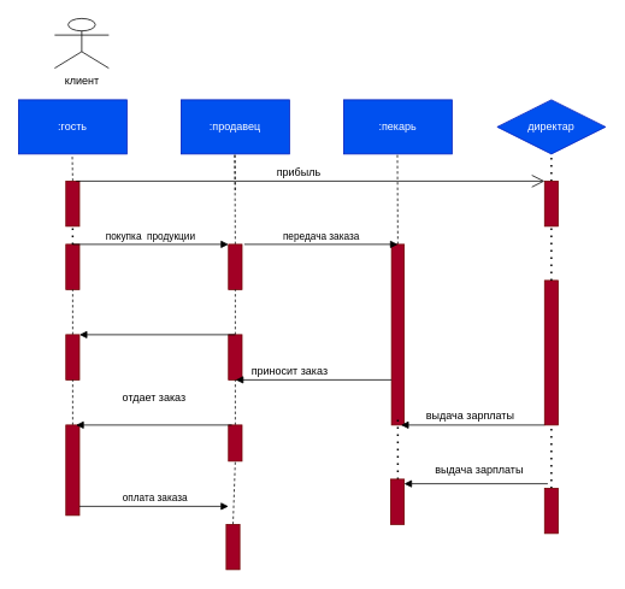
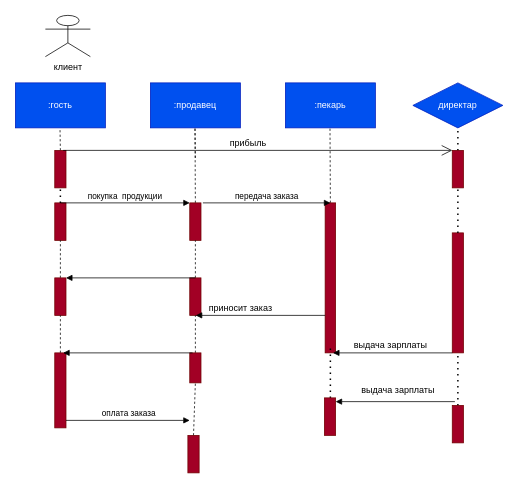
  <mxCell id="0" />
  <mxCell id="1" parent="0" />
  <mxCell id="2" value="клиент" style="shape=umlActor;verticalLabelPosition=bottom;verticalAlign=top;html=1;outlineConnect=0;" parent="1" vertex="1"><mxGeometry x="60" y="20" width="60" height="55" as="geometry" /></mxCell>
  <mxCell id="3" value=":гость" style="rounded=0;whiteSpace=wrap;html=1;fillColor=#0050ef;fontColor=#ffffff;strokeColor=#001DBC;" parent="1" vertex="1"><mxGeometry x="20" y="110" width="120" height="60" as="geometry" /></mxCell>
  <mxCell id="4" value="" style="endArrow=none;dashed=1;html=1;rounded=0;exitX=0;exitY=0.5;exitDx=0;exitDy=0;" parent="1" edge="1" source="34"><mxGeometry width="50" height="50" relative="1" as="geometry"><mxPoint x="80" y="190" as="sourcePoint" /><mxPoint x="79.5" y="170" as="targetPoint" /></mxGeometry></mxCell>
  <mxCell id="5" value=":продавец" style="rounded=0;whiteSpace=wrap;html=1;fillColor=#0050ef;fontColor=#ffffff;strokeColor=#001DBC;" parent="1" vertex="1"><mxGeometry x="200" y="110" width="120" height="60" as="geometry" /></mxCell>
  <mxCell id="6" value="" style="endArrow=none;dashed=1;html=1;rounded=0;exitX=0;exitY=0.5;exitDx=0;exitDy=0;" parent="1" edge="1" source="10"><mxGeometry width="50" height="50" relative="1" as="geometry"><mxPoint x="259.5" y="230" as="sourcePoint" /><mxPoint x="259.5" y="170" as="targetPoint" /></mxGeometry></mxCell>
  <mxCell id="7" value=":пекарь" style="rounded=0;whiteSpace=wrap;html=1;fillColor=#0050ef;fontColor=#ffffff;strokeColor=#001DBC;" parent="1" vertex="1"><mxGeometry x="380" y="110" width="120" height="60" as="geometry" /></mxCell>
  <mxCell id="8" value="" style="endArrow=none;dashed=1;html=1;rounded=0;exitX=0;exitY=0.5;exitDx=0;exitDy=0;" parent="1" source="11" edge="1"><mxGeometry width="50" height="50" relative="1" as="geometry"><mxPoint x="439.5" y="220" as="sourcePoint" /><mxPoint x="439.5" y="170" as="targetPoint" /></mxGeometry></mxCell>
  <mxCell id="9" value="" style="rounded=0;whiteSpace=wrap;html=1;direction=south;fillColor=#a20025;fontColor=#ffffff;strokeColor=#6F0000;" parent="1" vertex="1"><mxGeometry x="72.5" y="270" width="15" height="50" as="geometry" /></mxCell>
  <mxCell id="10" value="" style="rounded=0;whiteSpace=wrap;html=1;direction=south;fillColor=#a20025;fontColor=#ffffff;strokeColor=#6F0000;" parent="1" vertex="1"><mxGeometry x="252.5" y="270" width="15" height="50" as="geometry" /></mxCell>
  <mxCell id="11" value="" style="rounded=0;whiteSpace=wrap;html=1;direction=south;fillColor=#a20025;fontColor=#ffffff;strokeColor=#6F0000;" parent="1" vertex="1"><mxGeometry x="433" y="270" width="14" height="200" as="geometry" /></mxCell>
  <mxCell id="12" value="покупка&amp;nbsp; продукции" style="html=1;verticalAlign=bottom;endArrow=block;rounded=0;entryX=0;entryY=1;entryDx=0;entryDy=0;" parent="1" target="10" edge="1"><mxGeometry width="80" relative="1" as="geometry"><mxPoint x="80" y="270" as="sourcePoint" /><mxPoint x="167.5" y="220" as="targetPoint" /></mxGeometry></mxCell>
  <mxCell id="13" value="передача заказа" style="html=1;verticalAlign=bottom;endArrow=block;rounded=0;entryX=0;entryY=0.5;entryDx=0;entryDy=0;" parent="1" target="11" edge="1"><mxGeometry width="80" relative="1" as="geometry"><mxPoint x="270" y="270" as="sourcePoint" /><mxPoint x="350" y="270" as="targetPoint" /></mxGeometry></mxCell>
  <mxCell id="14" value="" style="endArrow=none;dashed=1;html=1;rounded=0;exitX=0;exitY=0.5;exitDx=0;exitDy=0;entryX=1;entryY=0.5;entryDx=0;entryDy=0;" parent="1" edge="1" target="9" source="16"><mxGeometry width="50" height="50" relative="1" as="geometry"><mxPoint x="79.5" y="320" as="sourcePoint" /><mxPoint x="79.5" y="270" as="targetPoint" /></mxGeometry></mxCell>
  <mxCell id="15" value="" style="endArrow=none;dashed=1;html=1;rounded=0;entryX=1;entryY=0.5;entryDx=0;entryDy=0;" parent="1" edge="1" target="10"><mxGeometry width="50" height="50" relative="1" as="geometry"><mxPoint x="260" y="370" as="sourcePoint" /><mxPoint x="259.5" y="270" as="targetPoint" /></mxGeometry></mxCell>
  <mxCell id="16" value="" style="rounded=0;whiteSpace=wrap;html=1;direction=south;fillColor=#a20025;fontColor=#ffffff;strokeColor=#6F0000;" parent="1" vertex="1"><mxGeometry x="72.5" y="370" width="15" height="50" as="geometry" /></mxCell>
  <mxCell id="17" value="" style="rounded=0;whiteSpace=wrap;html=1;direction=south;fillColor=#a20025;fontColor=#ffffff;strokeColor=#6F0000;" parent="1" vertex="1"><mxGeometry x="252.5" y="370" width="15" height="50" as="geometry" /></mxCell>
  <mxCell id="18" value="" style="html=1;verticalAlign=bottom;endArrow=block;rounded=0;exitX=0;exitY=0.5;exitDx=0;exitDy=0;entryX=0;entryY=0;entryDx=0;entryDy=0;" parent="1" source="17" edge="1" target="16"><mxGeometry width="80" relative="1" as="geometry"><mxPoint x="217.5" y="320" as="sourcePoint" /><mxPoint x="87.5" y="320" as="targetPoint" /></mxGeometry></mxCell>
  <mxCell id="19" value="" style="endArrow=none;dashed=1;html=1;rounded=0;exitX=0;exitY=0.5;exitDx=0;exitDy=0;entryX=1;entryY=0.5;entryDx=0;entryDy=0;" parent="1" edge="1" target="17" source="21"><mxGeometry width="50" height="50" relative="1" as="geometry"><mxPoint x="259.5" y="420" as="sourcePoint" /><mxPoint x="259.5" y="370" as="targetPoint" /></mxGeometry></mxCell>
  <mxCell id="20" value="" style="endArrow=none;dashed=1;html=1;rounded=0;entryX=1;entryY=0.5;entryDx=0;entryDy=0;" parent="1" edge="1" target="16"><mxGeometry width="50" height="50" relative="1" as="geometry"><mxPoint x="80" y="470" as="sourcePoint" /><mxPoint x="100" y="430" as="targetPoint" /></mxGeometry></mxCell>
  <mxCell id="21" value="" style="rounded=0;whiteSpace=wrap;html=1;direction=south;fillColor=#a20025;fontColor=#ffffff;strokeColor=#6F0000;" parent="1" vertex="1"><mxGeometry x="252.5" y="470" width="15" height="40" as="geometry" /></mxCell>
  <mxCell id="22" value="" style="html=1;verticalAlign=bottom;endArrow=block;rounded=0;exitX=0;exitY=0.5;exitDx=0;exitDy=0;" parent="1" edge="1"><mxGeometry width="80" relative="1" as="geometry"><mxPoint x="433" y="420" as="sourcePoint" /><mxPoint x="260.5" y="420" as="targetPoint" /></mxGeometry></mxCell>
  <mxCell id="23" value="приносит заказ" style="text;html=1;align=center;verticalAlign=middle;resizable=0;points=[];autosize=1;strokeColor=none;fillColor=none;" parent="1" vertex="1"><mxGeometry x="265" y="395" width="110" height="30" as="geometry" /></mxCell>
  <mxCell id="24" value="" style="rounded=0;whiteSpace=wrap;html=1;direction=south;fillColor=#a20025;fontColor=#ffffff;strokeColor=#6F0000;" parent="1" vertex="1"><mxGeometry x="72.5" y="470" width="15" height="100" as="geometry" /></mxCell>
  <mxCell id="25" value="" style="html=1;verticalAlign=bottom;endArrow=block;rounded=0;exitX=0;exitY=0.75;exitDx=0;exitDy=0;entryX=0;entryY=0.25;entryDx=0;entryDy=0;" parent="1" edge="1" target="24" source="21"><mxGeometry width="80" relative="1" as="geometry"><mxPoint x="252.5" y="460" as="sourcePoint" /><mxPoint x="80" y="460" as="targetPoint" /></mxGeometry></mxCell>
- <mxCell id="26" value="отдает заказ" style="text;html=1;align=center;verticalAlign=middle;resizable=0;points=[];autosize=1;strokeColor=none;fillColor=none;" parent="1" vertex="1"><mxGeometry x="125" y="425" width="90" height="30" as="geometry" /></mxCell>
  <mxCell id="27" value="" style="endArrow=none;dashed=1;html=1;rounded=0;" parent="1" edge="1"><mxGeometry width="50" height="50" relative="1" as="geometry"><mxPoint x="260" y="210" as="sourcePoint" /><mxPoint x="259.5" y="170" as="targetPoint" /></mxGeometry></mxCell>
  <mxCell id="28" value="" style="endArrow=none;dashed=1;html=1;rounded=0;exitX=0;exitY=0.5;exitDx=0;exitDy=0;entryX=1;entryY=0.5;entryDx=0;entryDy=0;" parent="1" edge="1" target="21" source="29"><mxGeometry width="50" height="50" relative="1" as="geometry"><mxPoint x="259.5" y="560" as="sourcePoint" /><mxPoint x="259.5" y="460" as="targetPoint" /></mxGeometry></mxCell>
  <mxCell id="29" value="" style="rounded=0;whiteSpace=wrap;html=1;direction=south;fillColor=#a20025;fontColor=#ffffff;strokeColor=#6F0000;" parent="1" vertex="1"><mxGeometry x="250" y="580" width="15" height="50" as="geometry" /></mxCell>
  <mxCell id="30" value="оплата заказа" style="html=1;verticalAlign=bottom;endArrow=block;rounded=0;entryX=0;entryY=1;entryDx=0;entryDy=0;" parent="1" edge="1"><mxGeometry width="80" relative="1" as="geometry"><mxPoint x="87.5" y="560" as="sourcePoint" /><mxPoint x="252.5" y="560" as="targetPoint" /></mxGeometry></mxCell>
  <mxCell id="31" value="директар" style="rhombus;whiteSpace=wrap;html=1;fillColor=#0050ef;fontColor=#ffffff;strokeColor=#001DBC;" vertex="1" parent="1"><mxGeometry x="550" y="110" width="120" height="60" as="geometry" /></mxCell>
  <mxCell id="32" value="" style="endArrow=none;dashed=1;html=1;dashPattern=1 3;strokeWidth=2;rounded=0;entryX=0.5;entryY=1;entryDx=0;entryDy=0;exitX=0;exitY=0.5;exitDx=0;exitDy=0;" edge="1" parent="1" source="33" target="31"><mxGeometry width="50" height="50" relative="1" as="geometry"><mxPoint x="610" y="270" as="sourcePoint" /><mxPoint x="630" y="210" as="targetPoint" /></mxGeometry></mxCell>
  <mxCell id="33" value="" style="rounded=0;whiteSpace=wrap;html=1;direction=south;fillColor=#a20025;fontColor=#ffffff;strokeColor=#6F0000;" vertex="1" parent="1"><mxGeometry x="602.5" y="200" width="15" height="50" as="geometry" /></mxCell>
  <mxCell id="34" value="" style="rounded=0;whiteSpace=wrap;html=1;direction=south;fillColor=#a20025;fontColor=#ffffff;strokeColor=#6F0000;" vertex="1" parent="1"><mxGeometry x="72.5" y="200" width="15" height="50" as="geometry" /></mxCell>
  <mxCell id="35" value="" style="endArrow=none;dashed=1;html=1;dashPattern=1 3;strokeWidth=2;rounded=0;exitX=0;exitY=0.5;exitDx=0;exitDy=0;entryX=1;entryY=0.5;entryDx=0;entryDy=0;" edge="1" parent="1" source="9" target="34"><mxGeometry width="50" height="50" relative="1" as="geometry"><mxPoint x="120" y="240" as="sourcePoint" /><mxPoint x="170" y="190" as="targetPoint" /></mxGeometry></mxCell>
  <mxCell id="36" value="" style="endArrow=open;endFill=1;endSize=12;html=1;rounded=0;exitX=0;exitY=0.25;exitDx=0;exitDy=0;entryX=0;entryY=1;entryDx=0;entryDy=0;" edge="1" parent="1" source="34" target="33"><mxGeometry width="160" relative="1" as="geometry"><mxPoint x="92.5" y="200" as="sourcePoint" /><mxPoint x="252.5" y="200" as="targetPoint" /></mxGeometry></mxCell>
  <mxCell id="37" value="прибыль" style="text;html=1;align=center;verticalAlign=middle;resizable=0;points=[];autosize=1;strokeColor=none;fillColor=none;" vertex="1" parent="1"><mxGeometry x="295" y="175" width="70" height="30" as="geometry" /></mxCell>
  <mxCell id="38" value="" style="rounded=0;whiteSpace=wrap;html=1;direction=south;fillColor=#a20025;fontColor=#ffffff;strokeColor=#6F0000;" vertex="1" parent="1"><mxGeometry x="602.5" y="310" width="15" height="160" as="geometry" /></mxCell>
  <mxCell id="39" value="" style="endArrow=none;dashed=1;html=1;dashPattern=1 3;strokeWidth=2;rounded=0;entryX=1;entryY=0.5;entryDx=0;entryDy=0;exitX=0;exitY=0.5;exitDx=0;exitDy=0;" edge="1" parent="1" source="38" target="33"><mxGeometry width="50" height="50" relative="1" as="geometry"><mxPoint x="617.5" y="220" as="sourcePoint" /><mxPoint x="620" y="180" as="targetPoint" /></mxGeometry></mxCell>
  <mxCell id="40" value="" style="html=1;verticalAlign=bottom;endArrow=block;rounded=0;exitX=1;exitY=1;exitDx=0;exitDy=0;entryX=1;entryY=0.25;entryDx=0;entryDy=0;" edge="1" parent="1" source="38" target="11"><mxGeometry width="80" relative="1" as="geometry"><mxPoint x="632.5" y="510" as="sourcePoint" /><mxPoint x="460" y="510" as="targetPoint" /></mxGeometry></mxCell>
  <mxCell id="41" value="выдача зарплаты" style="text;html=1;align=center;verticalAlign=middle;resizable=0;points=[];autosize=1;strokeColor=none;fillColor=none;" vertex="1" parent="1"><mxGeometry x="460" y="445" width="120" height="30" as="geometry" /></mxCell>
  <mxCell id="42" value="" style="endArrow=none;dashed=1;html=1;dashPattern=1 3;strokeWidth=2;rounded=0;entryX=1;entryY=0.5;entryDx=0;entryDy=0;" edge="1" parent="1" target="38"><mxGeometry width="50" height="50" relative="1" as="geometry"><mxPoint x="610" y="540" as="sourcePoint" /><mxPoint x="609.5" y="520" as="targetPoint" /></mxGeometry></mxCell>
  <mxCell id="43" value="" style="endArrow=none;dashed=1;html=1;dashPattern=1 3;strokeWidth=2;rounded=0;" edge="1" parent="1"><mxGeometry width="50" height="50" relative="1" as="geometry"><mxPoint x="440" y="530" as="sourcePoint" /><mxPoint x="440" y="460" as="targetPoint" /></mxGeometry></mxCell>
  <mxCell id="44" value="" style="rounded=0;whiteSpace=wrap;html=1;direction=south;fillColor=#a20025;fontColor=#ffffff;strokeColor=#6F0000;" vertex="1" parent="1"><mxGeometry x="602.5" y="540" width="15" height="50" as="geometry" /></mxCell>
  <mxCell id="45" value="" style="rounded=0;whiteSpace=wrap;html=1;direction=south;fillColor=#a20025;fontColor=#ffffff;strokeColor=#6F0000;" vertex="1" parent="1"><mxGeometry x="432" y="530" width="15" height="50" as="geometry" /></mxCell>
  <mxCell id="46" value="выдача зарплаты" style="text;html=1;align=center;verticalAlign=middle;resizable=0;points=[];autosize=1;strokeColor=none;fillColor=none;" vertex="1" parent="1"><mxGeometry x="470" y="505" width="120" height="30" as="geometry" /></mxCell>
  <mxCell id="47" value="" style="html=1;verticalAlign=bottom;endArrow=block;rounded=0;exitX=1;exitY=1;exitDx=0;exitDy=0;entryX=1;entryY=0.25;entryDx=0;entryDy=0;" edge="1" parent="1"><mxGeometry width="80" relative="1" as="geometry"><mxPoint x="606" y="535" as="sourcePoint" /><mxPoint x="447" y="535" as="targetPoint" /></mxGeometry></mxCell>
